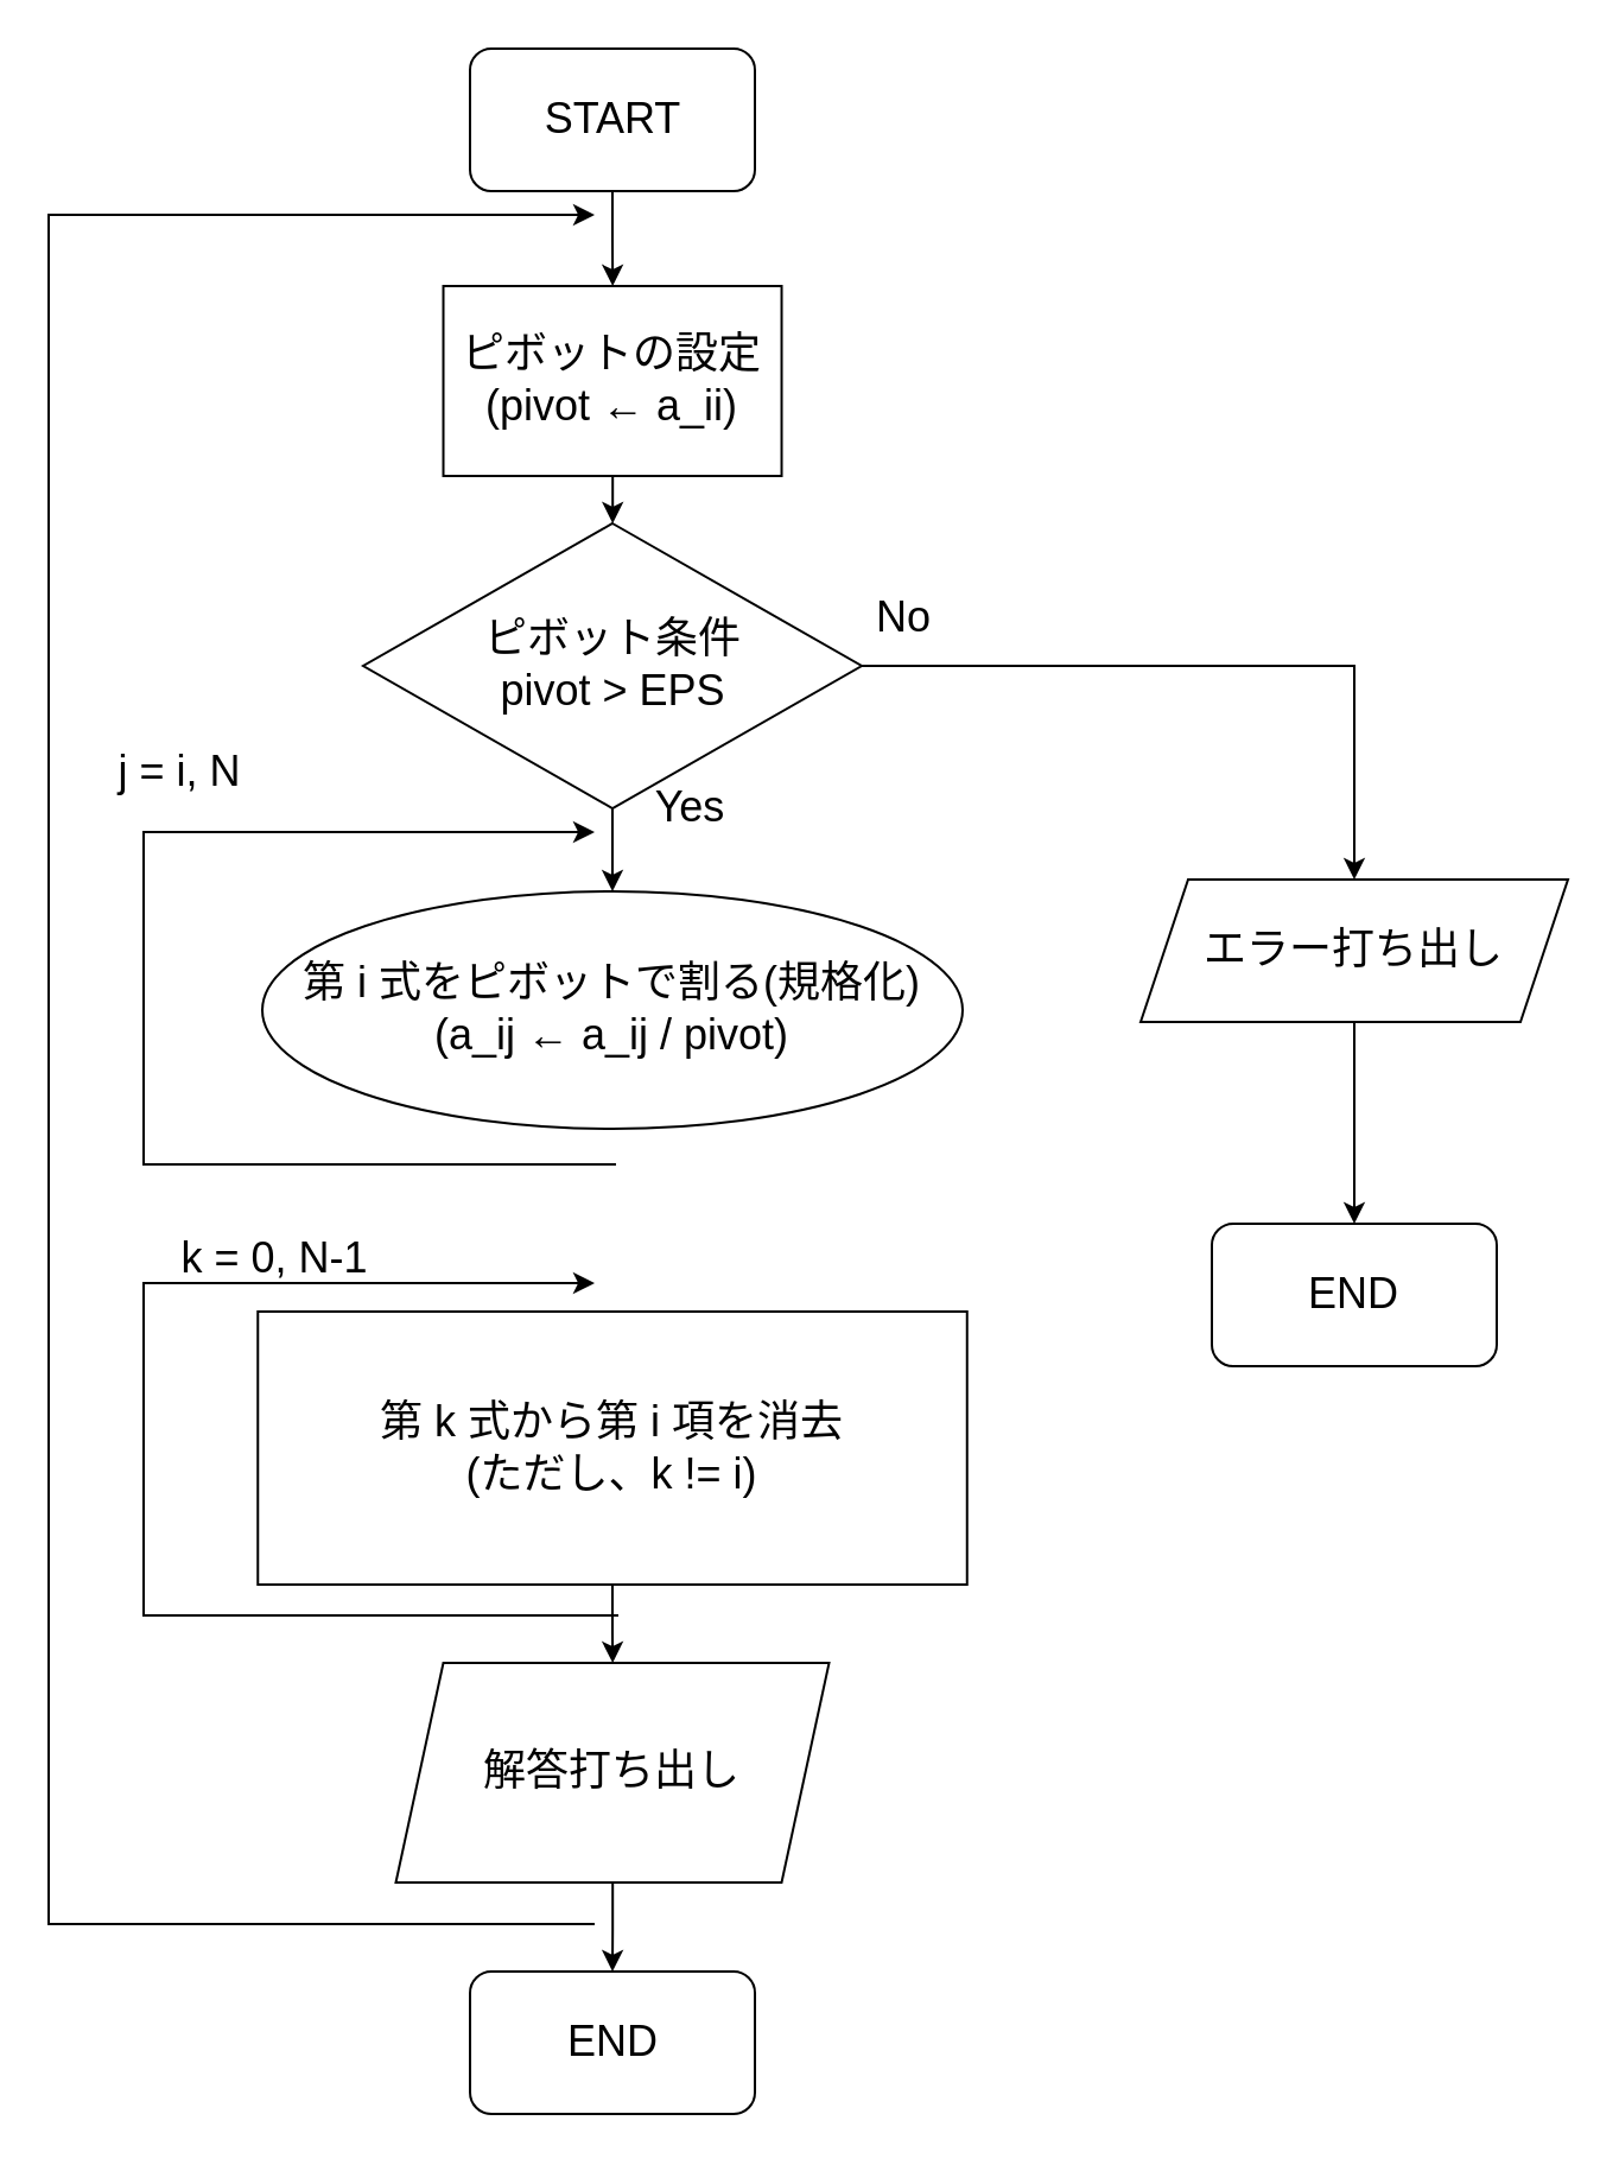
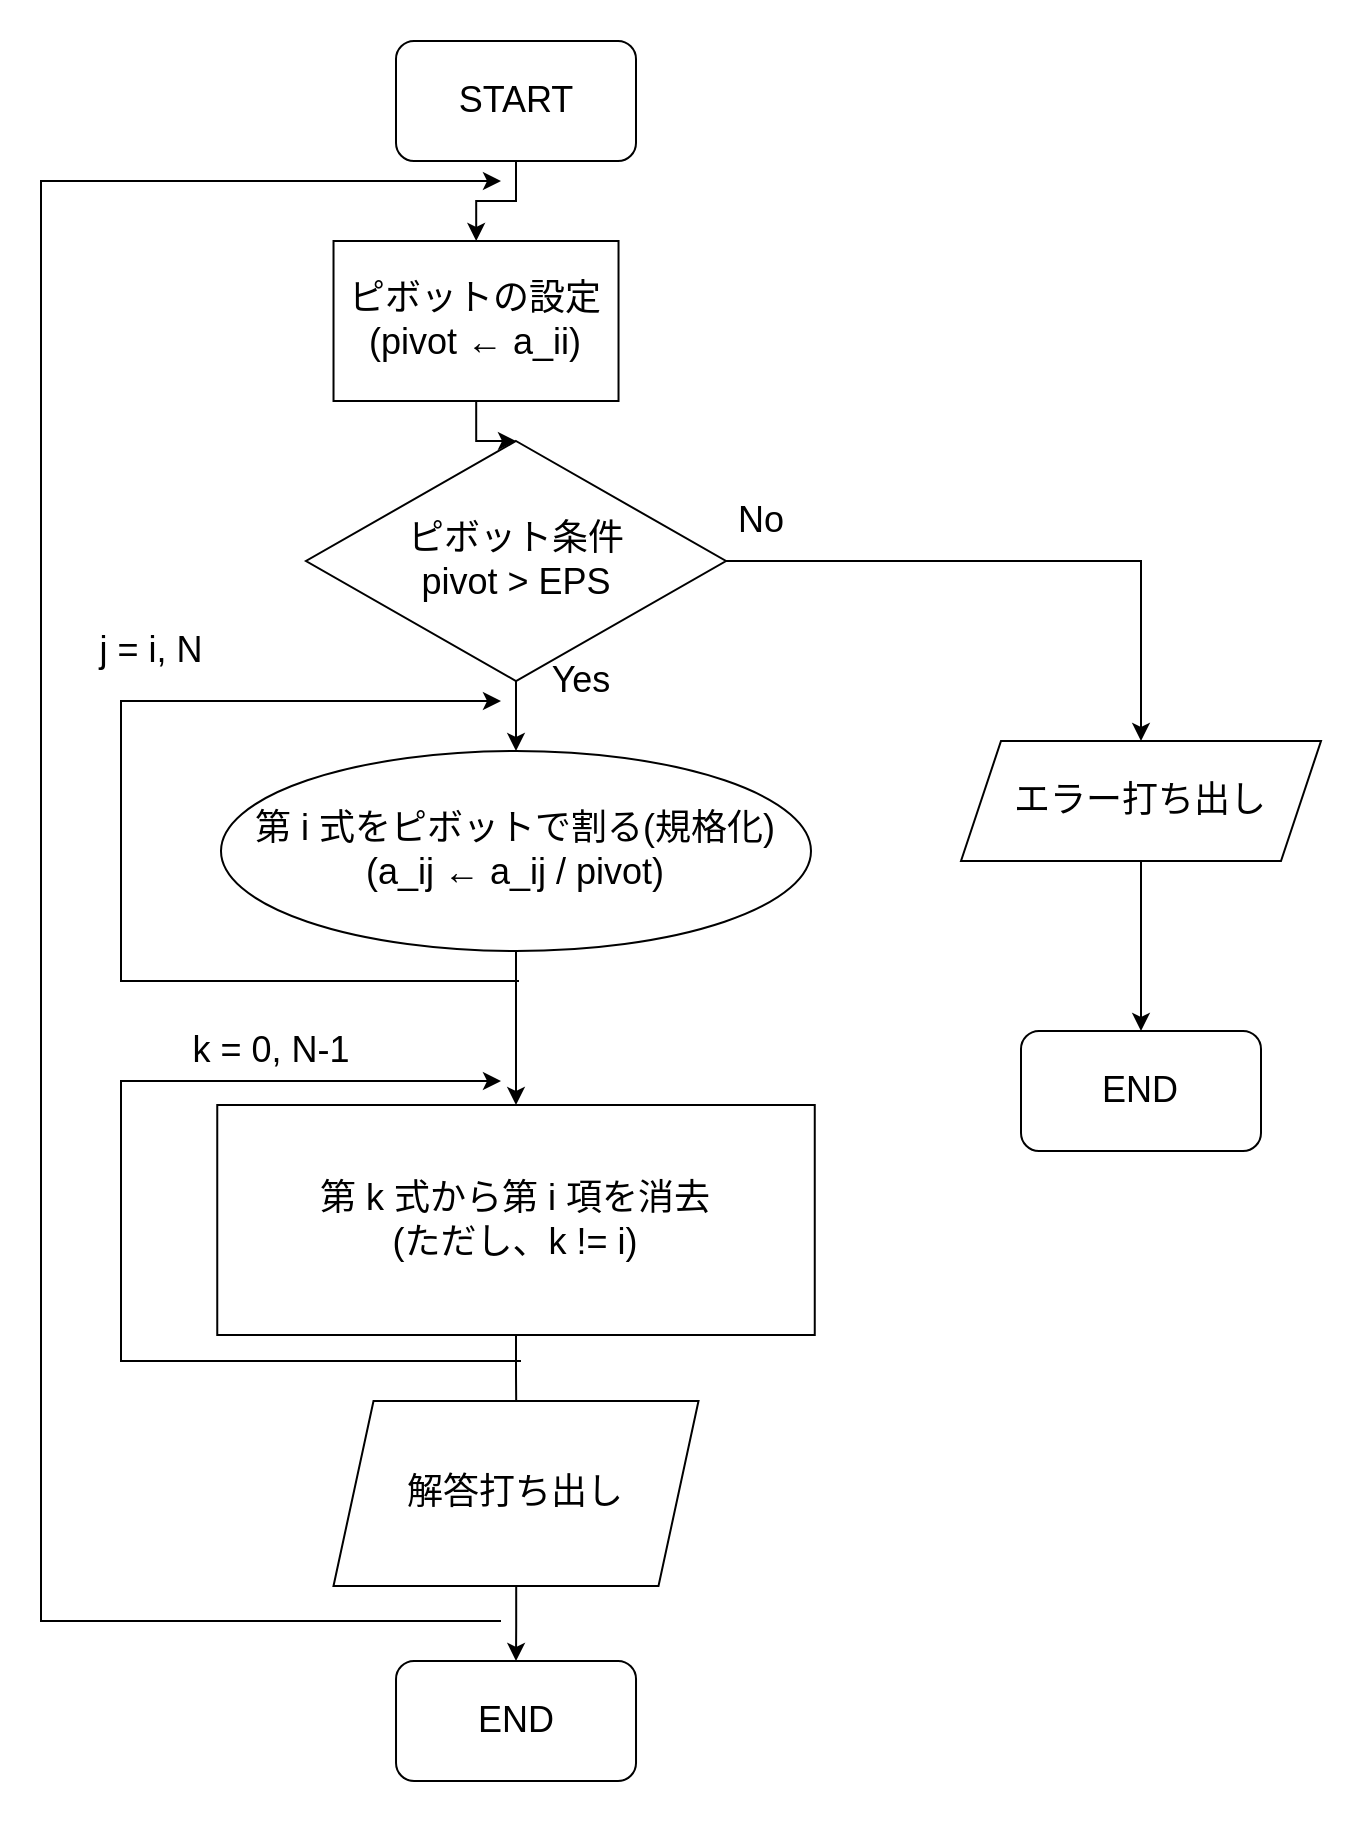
  <mxCell id="0" />
  <mxCell id="1" parent="0" />
  <mxCell id="2" value="END" style="rounded=1;whiteSpace=wrap;html=1;fontSize=18;" vertex="1" parent="1"><mxGeometry x="197.51" y="830" width="120" height="60" as="geometry" /></mxCell>
  <mxCell id="3" value="" style="edgeStyle=orthogonalEdgeStyle;rounded=0;orthogonalLoop=1;jettySize=auto;html=1;fontSize=18;" edge="1" parent="1" source="4" target="6"><mxGeometry relative="1" as="geometry" /></mxCell>
  <mxCell id="4" value="START" style="rounded=1;whiteSpace=wrap;html=1;fontSize=18;" vertex="1" parent="1"><mxGeometry x="197.5" y="20" width="120" height="60" as="geometry" /></mxCell>
  <mxCell id="5" value="" style="edgeStyle=orthogonalEdgeStyle;rounded=0;orthogonalLoop=1;jettySize=auto;html=1;fontSize=18;" edge="1" parent="1" source="6" target="9"><mxGeometry relative="1" as="geometry" /></mxCell>
- <mxCell id="6" value="ピボットの設定&lt;br&gt;(pivot ← a_ii)" style="rounded=0;whiteSpace=wrap;html=1;fontSize=18;" vertex="1" parent="1"><mxGeometry x="186.26" y="120" width="142.5" height="80" as="geometry" /></mxCell>
+ <mxCell id="6" value="ピボットの設定&lt;br&gt;(pivot ← a_ii)" style="rounded=0;whiteSpace=wrap;html=1;fontSize=18;" vertex="1" parent="1"><mxGeometry x="166.26" y="120" width="142.5" height="80" as="geometry" /></mxCell>
  <mxCell id="7" value="" style="edgeStyle=orthogonalEdgeStyle;rounded=0;orthogonalLoop=1;jettySize=auto;html=1;fontSize=18;" edge="1" parent="1" source="9" target="11"><mxGeometry relative="1" as="geometry" /></mxCell>
  <mxCell id="8" value="" style="edgeStyle=orthogonalEdgeStyle;rounded=0;orthogonalLoop=1;jettySize=auto;html=1;fontSize=18;" edge="1" parent="1" source="9" target="18"><mxGeometry relative="1" as="geometry" /></mxCell>
  <mxCell id="9" value="ピボット条件&lt;br&gt;pivot &amp;gt; EPS" style="rhombus;whiteSpace=wrap;html=1;rounded=0;fontSize=18;" vertex="1" parent="1"><mxGeometry x="152.5" y="220" width="210" height="120" as="geometry" /></mxCell>
+ <mxCell id="10" value="" style="edgeStyle=orthogonalEdgeStyle;rounded=0;orthogonalLoop=1;jettySize=auto;html=1;fontSize=18;" edge="1" parent="1" source="11" target="13"><mxGeometry relative="1" as="geometry" /></mxCell>
  <mxCell id="11" value="第 i 式をピボットで割る(規格化)&lt;br&gt;(a_ij ← a_ij / pivot)" style="ellipse;whiteSpace=wrap;html=1;fontSize=18;" vertex="1" parent="1"><mxGeometry x="110" y="375" width="295" height="100" as="geometry" /></mxCell>
- <mxCell id="12" value="" style="edgeStyle=orthogonalEdgeStyle;rounded=0;orthogonalLoop=1;jettySize=auto;html=1;fontSize=18;" edge="1" parent="1" source="13" target="15"><mxGeometry relative="1" as="geometry" /></mxCell>
+ <mxCell id="12" value="" style="edgeStyle=orthogonalEdgeStyle;rounded=0;orthogonalLoop=1;jettySize=auto;html=1;fontSize=18;endArrow=none;" edge="1" parent="1" source="13" target="15"><mxGeometry relative="1" as="geometry" /></mxCell>
  <mxCell id="13" value="第 k 式から第 i 項を消去&lt;br&gt;(ただし、k != i)" style="whiteSpace=wrap;html=1;rounded=0;fontSize=18;" vertex="1" parent="1"><mxGeometry x="108.13" y="552" width="298.75" height="115" as="geometry" /></mxCell>
  <mxCell id="14" value="" style="edgeStyle=orthogonalEdgeStyle;rounded=0;orthogonalLoop=1;jettySize=auto;html=1;fontSize=18;" edge="1" parent="1" source="15" target="2"><mxGeometry relative="1" as="geometry" /></mxCell>
  <mxCell id="15" value="解答打ち出し" style="shape=parallelogram;perimeter=parallelogramPerimeter;whiteSpace=wrap;html=1;fixedSize=1;rounded=0;fontSize=18;" vertex="1" parent="1"><mxGeometry x="166.25" y="700" width="182.5" height="92.5" as="geometry" /></mxCell>
  <mxCell id="16" value="" style="endArrow=classic;html=1;fontSize=18;rounded=0;" edge="1" parent="1"><mxGeometry width="50" height="50" relative="1" as="geometry"><mxPoint x="250" y="810" as="sourcePoint" /><mxPoint x="250" y="90" as="targetPoint" /><Array as="points"><mxPoint x="20" y="810" /><mxPoint x="20" y="90" /></Array></mxGeometry></mxCell>
  <mxCell id="17" value="" style="edgeStyle=orthogonalEdgeStyle;rounded=0;orthogonalLoop=1;jettySize=auto;html=1;fontSize=18;entryX=0.5;entryY=0;entryDx=0;entryDy=0;" edge="1" parent="1" source="18" target="19"><mxGeometry relative="1" as="geometry"><mxPoint x="570" y="490" as="targetPoint" /></mxGeometry></mxCell>
  <mxCell id="18" value="エラー打ち出し" style="shape=parallelogram;perimeter=parallelogramPerimeter;whiteSpace=wrap;html=1;fixedSize=1;rounded=0;fontSize=18;" vertex="1" parent="1"><mxGeometry x="480" y="370" width="180" height="60" as="geometry" /></mxCell>
  <mxCell id="19" value="END" style="rounded=1;whiteSpace=wrap;html=1;fontSize=18;" vertex="1" parent="1"><mxGeometry x="510" y="515" width="120" height="60" as="geometry" /></mxCell>
  <mxCell id="20" value="No" style="text;html=1;align=center;verticalAlign=middle;resizable=0;points=[];autosize=1;fontSize=18;" vertex="1" parent="1"><mxGeometry x="360" y="245" width="40" height="30" as="geometry" /></mxCell>
  <mxCell id="21" value="Yes" style="text;html=1;align=center;verticalAlign=middle;resizable=0;points=[];autosize=1;fontSize=18;" vertex="1" parent="1"><mxGeometry x="270" y="325" width="40" height="30" as="geometry" /></mxCell>
  <mxCell id="22" value="" style="endArrow=classic;html=1;fontSize=18;rounded=0;" edge="1" parent="1"><mxGeometry width="50" height="50" relative="1" as="geometry"><mxPoint x="259" y="490" as="sourcePoint" /><mxPoint x="250" y="350" as="targetPoint" /><Array as="points"><mxPoint x="60" y="490" /><mxPoint x="60" y="350" /></Array></mxGeometry></mxCell>
  <mxCell id="23" value="j = i, N" style="text;html=1;align=center;verticalAlign=middle;resizable=0;points=[];autosize=1;fontSize=18;" vertex="1" parent="1"><mxGeometry x="40" y="310" width="70" height="30" as="geometry" /></mxCell>
  <mxCell id="24" value="" style="endArrow=classic;html=1;fontSize=18;rounded=0;" edge="1" parent="1"><mxGeometry width="50" height="50" relative="1" as="geometry"><mxPoint x="260" y="680" as="sourcePoint" /><mxPoint x="250" y="540" as="targetPoint" /><Array as="points"><mxPoint x="60" y="680" /><mxPoint x="60" y="540" /></Array></mxGeometry></mxCell>
- <mxCell id="25" value="k = 0, N-1" style="text;html=1;align=center;verticalAlign=middle;resizable=0;points=[];autosize=1;fontSize=18;" vertex="1" parent="1"><mxGeometry x="70" y="515" width="90" height="30" as="geometry" /></mxCell>
+ <mxCell id="25" value="k = 0, N-1" style="text;html=1;align=center;verticalAlign=middle;resizable=0;points=[];autosize=1;fontSize=18;" vertex="1" parent="1"><mxGeometry x="90" y="510" width="90" height="30" as="geometry" /></mxCell>
